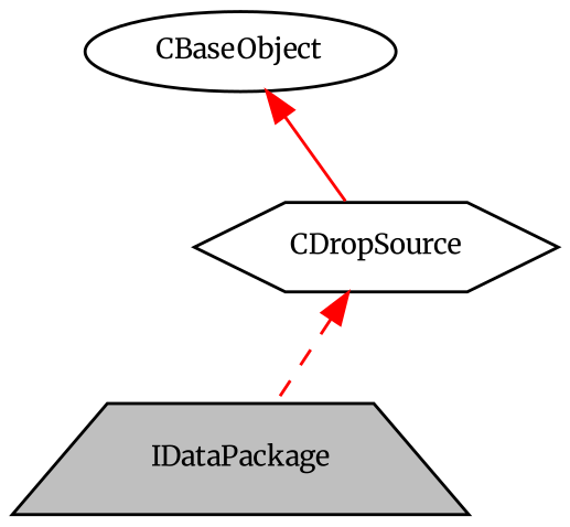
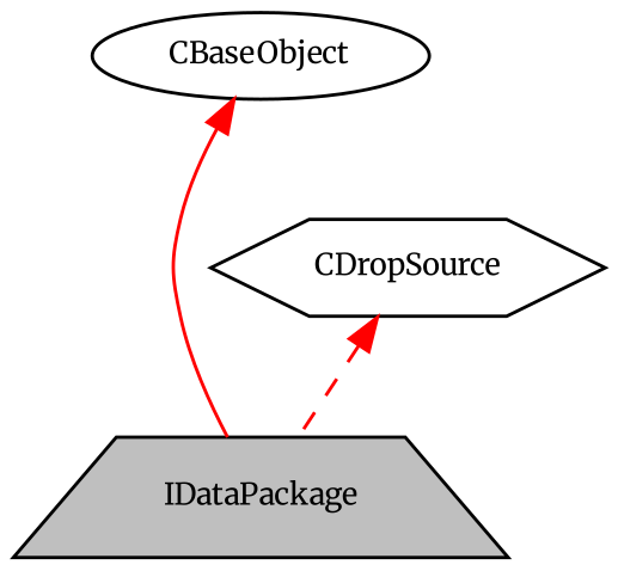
  digraph {
    fontname=Merriweather
    node [color=black fontname=Merriweather fontsize=9]
    edge [color=red dir=back fontname=Merriweather fontsize=9 labelfontname=Arial labelfontsize=9]
    n1 [fillcolor=grey75 fontcolor=black height=0.2 label=IDataPackage shape=trapezium style=filled width=0.4]
    n2 [height=0.2 label=CDropSource shape=hexagon width=0.4]
    n3 [height=0.2 label=CBaseObject shape=ellipse width=0.4]
    n2 -> n1 [style=dashed]
-   n3 -> n2 [style=solid]
+   n3 -> n1 [style=solid]
  }
